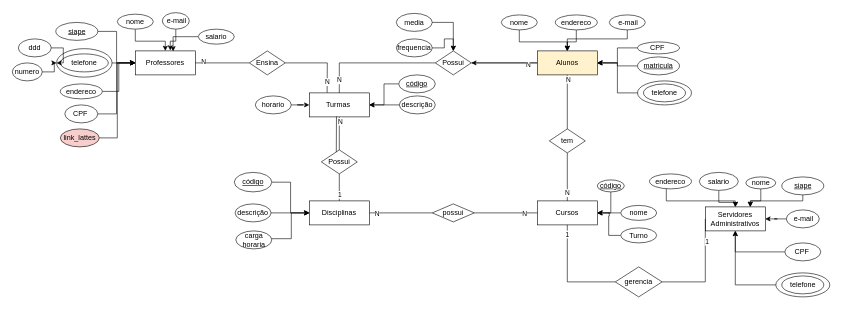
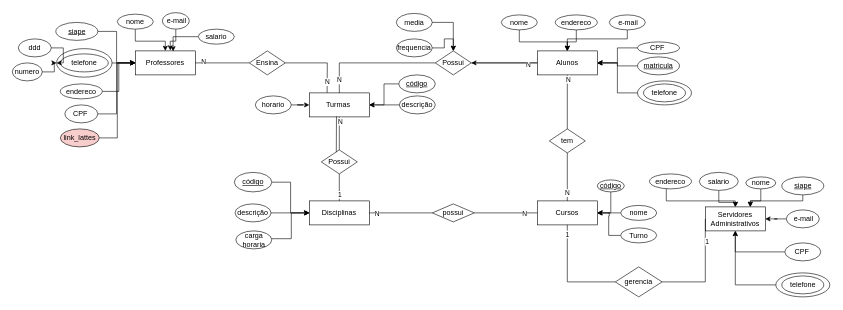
  <mxCell id="0" />
  <mxCell id="1" parent="0" />
  <mxCell id="2" value="" style="edgeStyle=orthogonalEdgeStyle;rounded=0;orthogonalLoop=1;jettySize=auto;html=1;" edge="1" parent="1" source="3" target="58"><mxGeometry relative="1" as="geometry" /></mxCell>
- <mxCell id="3" value="Alunos" style="whiteSpace=wrap;html=1;align=center;fillColor=#fff2cc;" vertex="1" parent="1"><mxGeometry x="895" y="84" width="100" height="40" as="geometry" /></mxCell>
+ <mxCell id="3" value="Alunos" style="whiteSpace=wrap;html=1;align=center;" vertex="1" parent="1"><mxGeometry x="895" y="84" width="100" height="40" as="geometry" /></mxCell>
  <mxCell id="4" value="Cursos" style="whiteSpace=wrap;html=1;align=center;" vertex="1" parent="1"><mxGeometry x="895" y="334" width="100" height="40" as="geometry" /></mxCell>
  <mxCell id="5" value="Turmas&amp;nbsp;" style="whiteSpace=wrap;html=1;align=center;" vertex="1" parent="1"><mxGeometry x="515" y="154" width="100" height="40" as="geometry" /></mxCell>
  <mxCell id="6" value="Servidores&lt;br&gt;Administrativos" style="whiteSpace=wrap;html=1;align=center;" vertex="1" parent="1"><mxGeometry x="1175" y="344" width="100" height="40" as="geometry" /></mxCell>
  <mxCell id="7" value="Disciplinas" style="whiteSpace=wrap;html=1;align=center;" vertex="1" parent="1"><mxGeometry x="515" y="334" width="100" height="40" as="geometry" /></mxCell>
  <mxCell id="8" value="Professores" style="whiteSpace=wrap;html=1;align=center;" vertex="1" parent="1"><mxGeometry x="225" y="84" width="100" height="40" as="geometry" /></mxCell>
  <mxCell id="9" style="edgeStyle=orthogonalEdgeStyle;rounded=0;orthogonalLoop=1;jettySize=auto;html=1;entryX=1;entryY=0.5;entryDx=0;entryDy=0;" edge="1" parent="1" source="10" target="3"><mxGeometry relative="1" as="geometry" /></mxCell>
  <mxCell id="10" value="matricula" style="ellipse;whiteSpace=wrap;html=1;align=center;fontStyle=4;" vertex="1" parent="1"><mxGeometry x="1062" y="94" width="70" height="30" as="geometry" /></mxCell>
  <mxCell id="11" value="telefone" style="ellipse;whiteSpace=wrap;html=1;align=center;" vertex="1" parent="1"><mxGeometry x="1072" y="139" width="70" height="30" as="geometry" /></mxCell>
  <mxCell id="12" style="edgeStyle=orthogonalEdgeStyle;rounded=0;orthogonalLoop=1;jettySize=auto;html=1;" edge="1" parent="1" source="13" target="3"><mxGeometry relative="1" as="geometry" /></mxCell>
  <mxCell id="13" value="CPF&amp;nbsp;" style="ellipse;whiteSpace=wrap;html=1;align=center;" vertex="1" parent="1"><mxGeometry x="1062" y="69" width="70" height="20" as="geometry" /></mxCell>
  <mxCell id="14" style="edgeStyle=orthogonalEdgeStyle;rounded=0;orthogonalLoop=1;jettySize=auto;html=1;entryX=0.5;entryY=0;entryDx=0;entryDy=0;" edge="1" parent="1" source="15" target="3"><mxGeometry relative="1" as="geometry"><Array as="points"><mxPoint x="1045" y="64" /><mxPoint x="945" y="64" /></Array></mxGeometry></mxCell>
  <mxCell id="15" value="&amp;nbsp;e-mail" style="ellipse;whiteSpace=wrap;html=1;align=center;" vertex="1" parent="1"><mxGeometry x="1015" y="24" width="60" height="25" as="geometry" /></mxCell>
  <mxCell id="16" style="edgeStyle=orthogonalEdgeStyle;rounded=0;orthogonalLoop=1;jettySize=auto;html=1;" edge="1" parent="1" source="17" target="3"><mxGeometry relative="1" as="geometry" /></mxCell>
  <mxCell id="17" value="endereco" style="ellipse;whiteSpace=wrap;html=1;align=center;" vertex="1" parent="1"><mxGeometry x="925" y="24" width="70" height="25" as="geometry" /></mxCell>
  <mxCell id="18" style="edgeStyle=orthogonalEdgeStyle;rounded=0;orthogonalLoop=1;jettySize=auto;html=1;entryX=0.5;entryY=0;entryDx=0;entryDy=0;" edge="1" parent="1" source="19" target="3"><mxGeometry relative="1" as="geometry"><Array as="points"><mxPoint x="865" y="69" /><mxPoint x="945" y="69" /></Array></mxGeometry></mxCell>
  <mxCell id="19" value="nome" style="ellipse;whiteSpace=wrap;html=1;align=center;" vertex="1" parent="1"><mxGeometry x="835" y="24" width="60" height="25" as="geometry" /></mxCell>
  <mxCell id="20" style="edgeStyle=orthogonalEdgeStyle;rounded=0;orthogonalLoop=1;jettySize=auto;html=1;entryX=1;entryY=0.5;entryDx=0;entryDy=0;" edge="1" parent="1" source="21" target="3"><mxGeometry relative="1" as="geometry" /></mxCell>
  <mxCell id="21" value="" style="ellipse;whiteSpace=wrap;html=1;align=center;fillColor=none;" vertex="1" parent="1"><mxGeometry x="1062" y="134" width="90" height="40" as="geometry" /></mxCell>
  <mxCell id="22" style="edgeStyle=orthogonalEdgeStyle;rounded=0;orthogonalLoop=1;jettySize=auto;html=1;entryX=0;entryY=0.5;entryDx=0;entryDy=0;" edge="1" parent="1" source="23" target="8"><mxGeometry relative="1" as="geometry" /></mxCell>
  <mxCell id="23" value="siape" style="ellipse;whiteSpace=wrap;html=1;align=center;fontStyle=4;" vertex="1" parent="1"><mxGeometry x="92.5" y="36.5" width="70" height="30" as="geometry" /></mxCell>
  <mxCell id="24" style="edgeStyle=orthogonalEdgeStyle;rounded=0;orthogonalLoop=1;jettySize=auto;html=1;" edge="1" parent="1" source="25" target="8"><mxGeometry relative="1" as="geometry" /></mxCell>
  <mxCell id="25" value="nome" style="ellipse;whiteSpace=wrap;html=1;align=center;" vertex="1" parent="1"><mxGeometry x="195" y="22.75" width="60" height="25" as="geometry" /></mxCell>
  <mxCell id="26" style="edgeStyle=orthogonalEdgeStyle;rounded=0;orthogonalLoop=1;jettySize=auto;html=1;entryX=0;entryY=0.5;entryDx=0;entryDy=0;" edge="1" parent="1" source="27" target="8"><mxGeometry relative="1" as="geometry" /></mxCell>
  <mxCell id="27" value="endereco" style="ellipse;whiteSpace=wrap;html=1;align=center;" vertex="1" parent="1"><mxGeometry x="100" y="139" width="70" height="25" as="geometry" /></mxCell>
  <mxCell id="28" style="edgeStyle=orthogonalEdgeStyle;rounded=0;orthogonalLoop=1;jettySize=auto;html=1;entryX=0.583;entryY=-0.017;entryDx=0;entryDy=0;entryPerimeter=0;" edge="1" parent="1" source="29" target="8"><mxGeometry relative="1" as="geometry" /></mxCell>
  <mxCell id="29" value="&amp;nbsp;e-mail" style="ellipse;whiteSpace=wrap;html=1;align=center;" vertex="1" parent="1"><mxGeometry x="270" y="20.25" width="45" height="27.5" as="geometry" /></mxCell>
  <mxCell id="30" style="edgeStyle=orthogonalEdgeStyle;rounded=0;orthogonalLoop=1;jettySize=auto;html=1;entryX=0;entryY=0.5;entryDx=0;entryDy=0;" edge="1" parent="1" source="31" target="8"><mxGeometry relative="1" as="geometry" /></mxCell>
  <mxCell id="31" value="CPF&amp;nbsp;" style="ellipse;whiteSpace=wrap;html=1;align=center;" vertex="1" parent="1"><mxGeometry x="107.5" y="174" width="55" height="30" as="geometry" /></mxCell>
  <mxCell id="32" value="telefone" style="ellipse;whiteSpace=wrap;html=1;align=center;fillColor=none;" vertex="1" parent="1"><mxGeometry x="100" y="89" width="80" height="30" as="geometry" /></mxCell>
  <mxCell id="33" style="edgeStyle=orthogonalEdgeStyle;rounded=0;orthogonalLoop=1;jettySize=auto;html=1;entryX=0;entryY=0.5;entryDx=0;entryDy=0;" edge="1" parent="1" source="34" target="57"><mxGeometry relative="1" as="geometry" /></mxCell>
  <mxCell id="34" value="numero" style="ellipse;whiteSpace=wrap;html=1;align=center;fillColor=none;" vertex="1" parent="1"><mxGeometry x="20" y="104" width="50" height="30" as="geometry" /></mxCell>
  <mxCell id="35" style="edgeStyle=orthogonalEdgeStyle;rounded=0;orthogonalLoop=1;jettySize=auto;html=1;entryX=0;entryY=0.5;entryDx=0;entryDy=0;" edge="1" parent="1" source="36" target="57"><mxGeometry relative="1" as="geometry" /></mxCell>
  <mxCell id="36" value="ddd" style="ellipse;whiteSpace=wrap;html=1;align=center;fillColor=none;" vertex="1" parent="1"><mxGeometry x="30" y="64" width="55" height="30" as="geometry" /></mxCell>
  <mxCell id="37" style="edgeStyle=orthogonalEdgeStyle;rounded=0;orthogonalLoop=1;jettySize=auto;html=1;entryX=0.63;entryY=0.017;entryDx=0;entryDy=0;entryPerimeter=0;" edge="1" parent="1" source="38" target="8"><mxGeometry relative="1" as="geometry" /></mxCell>
  <mxCell id="38" value="salario" style="ellipse;whiteSpace=wrap;html=1;align=center;" vertex="1" parent="1"><mxGeometry x="330" y="47.75" width="60" height="25" as="geometry" /></mxCell>
  <mxCell id="39" style="edgeStyle=orthogonalEdgeStyle;rounded=0;orthogonalLoop=1;jettySize=auto;html=1;entryX=0;entryY=0.5;entryDx=0;entryDy=0;" edge="1" parent="1" source="40" target="8"><mxGeometry relative="1" as="geometry" /></mxCell>
  <mxCell id="40" value="link_lattes" style="ellipse;whiteSpace=wrap;html=1;align=center;fillColor=#f8cecc;" vertex="1" parent="1"><mxGeometry x="100" y="214" width="65" height="30" as="geometry" /></mxCell>
  <mxCell id="41" style="edgeStyle=orthogonalEdgeStyle;rounded=0;orthogonalLoop=1;jettySize=auto;html=1;entryX=0.75;entryY=0;entryDx=0;entryDy=0;" edge="1" parent="1" source="42" target="6"><mxGeometry relative="1" as="geometry"><Array as="points"><mxPoint x="1338" y="334" /><mxPoint x="1250" y="334" /></Array></mxGeometry></mxCell>
  <mxCell id="42" value="siape" style="ellipse;whiteSpace=wrap;html=1;align=center;fontStyle=4;" vertex="1" parent="1"><mxGeometry x="1302.5" y="294" width="70" height="30" as="geometry" /></mxCell>
  <mxCell id="43" value="telefone" style="ellipse;whiteSpace=wrap;html=1;align=center;" vertex="1" parent="1"><mxGeometry x="1302.5" y="459" width="70" height="30" as="geometry" /></mxCell>
  <mxCell id="44" style="edgeStyle=orthogonalEdgeStyle;rounded=0;orthogonalLoop=1;jettySize=auto;html=1;entryX=0.5;entryY=1;entryDx=0;entryDy=0;" edge="1" parent="1" source="45" target="6"><mxGeometry relative="1" as="geometry" /></mxCell>
  <mxCell id="45" value="" style="ellipse;whiteSpace=wrap;html=1;align=center;fillColor=none;" vertex="1" parent="1"><mxGeometry x="1292.5" y="454" width="90" height="40" as="geometry" /></mxCell>
  <mxCell id="46" style="edgeStyle=orthogonalEdgeStyle;rounded=0;orthogonalLoop=1;jettySize=auto;html=1;" edge="1" parent="1" source="47" target="6"><mxGeometry relative="1" as="geometry" /></mxCell>
  <mxCell id="47" value="&amp;nbsp;e-mail" style="ellipse;whiteSpace=wrap;html=1;align=center;" vertex="1" parent="1"><mxGeometry x="1310" y="349" width="55" height="30" as="geometry" /></mxCell>
  <mxCell id="48" style="edgeStyle=orthogonalEdgeStyle;rounded=0;orthogonalLoop=1;jettySize=auto;html=1;entryX=0.5;entryY=1;entryDx=0;entryDy=0;" edge="1" parent="1" source="49" target="6"><mxGeometry relative="1" as="geometry" /></mxCell>
  <mxCell id="49" value="CPF&amp;nbsp;" style="ellipse;whiteSpace=wrap;html=1;align=center;" vertex="1" parent="1"><mxGeometry x="1307.5" y="404" width="60" height="30" as="geometry" /></mxCell>
  <mxCell id="50" style="edgeStyle=orthogonalEdgeStyle;rounded=0;orthogonalLoop=1;jettySize=auto;html=1;" edge="1" parent="1" source="51"><mxGeometry relative="1" as="geometry"><mxPoint x="1225" y="344" as="targetPoint" /></mxGeometry></mxCell>
  <mxCell id="51" value="salario" style="ellipse;whiteSpace=wrap;html=1;align=center;" vertex="1" parent="1"><mxGeometry x="1165" y="286.5" width="65" height="30" as="geometry" /></mxCell>
  <mxCell id="52" style="edgeStyle=orthogonalEdgeStyle;rounded=0;orthogonalLoop=1;jettySize=auto;html=1;entryX=0.75;entryY=0;entryDx=0;entryDy=0;" edge="1" parent="1" source="53" target="6"><mxGeometry relative="1" as="geometry" /></mxCell>
  <mxCell id="53" value="nome" style="ellipse;whiteSpace=wrap;html=1;align=center;" vertex="1" parent="1"><mxGeometry x="1242.5" y="294" width="50" height="20" as="geometry" /></mxCell>
  <mxCell id="54" style="edgeStyle=orthogonalEdgeStyle;rounded=0;orthogonalLoop=1;jettySize=auto;html=1;entryX=0.5;entryY=0;entryDx=0;entryDy=0;" edge="1" parent="1" source="55" target="6"><mxGeometry relative="1" as="geometry"><Array as="points"><mxPoint x="1110" y="334" /><mxPoint x="1225" y="334" /></Array></mxGeometry></mxCell>
  <mxCell id="55" value="endereco" style="ellipse;whiteSpace=wrap;html=1;align=center;" vertex="1" parent="1"><mxGeometry x="1082" y="289" width="70" height="25" as="geometry" /></mxCell>
  <mxCell id="56" style="edgeStyle=orthogonalEdgeStyle;rounded=0;orthogonalLoop=1;jettySize=auto;html=1;entryX=0;entryY=0.5;entryDx=0;entryDy=0;" edge="1" parent="1" source="57" target="8"><mxGeometry relative="1" as="geometry" /></mxCell>
  <mxCell id="57" value="" style="ellipse;whiteSpace=wrap;html=1;align=center;fillColor=none;" vertex="1" parent="1"><mxGeometry x="93.75" y="80.25" width="92.5" height="47.5" as="geometry" /></mxCell>
  <mxCell id="58" value="Possui" style="shape=rhombus;perimeter=rhombusPerimeter;whiteSpace=wrap;html=1;align=center;fillColor=none;" vertex="1" parent="1"><mxGeometry x="725" y="84" width="60" height="40" as="geometry" /></mxCell>
  <mxCell id="59" value="Ensina" style="shape=rhombus;perimeter=rhombusPerimeter;whiteSpace=wrap;html=1;align=center;fillColor=none;" vertex="1" parent="1"><mxGeometry x="415" y="84" width="60" height="40" as="geometry" /></mxCell>
  <mxCell id="60" value="" style="endArrow=none;html=1;rounded=0;exitX=1;exitY=0.5;exitDx=0;exitDy=0;entryX=0;entryY=0.5;entryDx=0;entryDy=0;" edge="1" parent="1" source="8" target="59"><mxGeometry relative="1" as="geometry"><mxPoint x="545" y="254" as="sourcePoint" /><mxPoint x="705" y="254" as="targetPoint" /></mxGeometry></mxCell>
  <mxCell id="61" value="N" style="edgeLabel;html=1;align=center;verticalAlign=middle;resizable=0;points=[];" vertex="1" connectable="0" parent="60"><mxGeometry x="-0.719" y="2" relative="1" as="geometry"><mxPoint as="offset" /></mxGeometry></mxCell>
  <mxCell id="62" value="" style="endArrow=none;html=1;rounded=0;exitX=1;exitY=0.5;exitDx=0;exitDy=0;entryX=0.297;entryY=-0.008;entryDx=0;entryDy=0;entryPerimeter=0;" edge="1" parent="1" source="59" target="5"><mxGeometry relative="1" as="geometry"><mxPoint x="795" y="129" as="sourcePoint" /><mxPoint x="555" y="154" as="targetPoint" /><Array as="points"><mxPoint x="545" y="104" /></Array></mxGeometry></mxCell>
  <mxCell id="63" value="N" style="edgeLabel;html=1;align=center;verticalAlign=middle;resizable=0;points=[];" vertex="1" connectable="0" parent="62"><mxGeometry x="0.703" relative="1" as="geometry"><mxPoint as="offset" /></mxGeometry></mxCell>
  <mxCell id="64" value="" style="endArrow=none;html=1;rounded=0;exitX=0;exitY=0.5;exitDx=0;exitDy=0;entryX=0.5;entryY=0;entryDx=0;entryDy=0;" edge="1" parent="1" source="58" target="5"><mxGeometry relative="1" as="geometry"><mxPoint x="485" y="114" as="sourcePoint" /><mxPoint x="565" y="164" as="targetPoint" /><Array as="points"><mxPoint x="565" y="104" /><mxPoint x="565" y="124" /></Array></mxGeometry></mxCell>
  <mxCell id="65" value="N" style="edgeLabel;html=1;align=center;verticalAlign=middle;resizable=0;points=[];" vertex="1" connectable="0" parent="64"><mxGeometry x="0.787" y="-1" relative="1" as="geometry"><mxPoint as="offset" /></mxGeometry></mxCell>
  <mxCell id="66" value="" style="endArrow=none;html=1;rounded=0;exitX=1;exitY=0.5;exitDx=0;exitDy=0;entryX=0;entryY=0.5;entryDx=0;entryDy=0;" edge="1" parent="1" source="58" target="3"><mxGeometry relative="1" as="geometry"><mxPoint x="335" y="114" as="sourcePoint" /><mxPoint x="425" y="114" as="targetPoint" /></mxGeometry></mxCell>
  <mxCell id="67" value="N" style="edgeLabel;html=1;align=center;verticalAlign=middle;resizable=0;points=[];" vertex="1" connectable="0" parent="66"><mxGeometry x="0.709" y="-3" relative="1" as="geometry"><mxPoint as="offset" /></mxGeometry></mxCell>
  <mxCell id="68" value="Possui" style="shape=rhombus;perimeter=rhombusPerimeter;whiteSpace=wrap;html=1;align=center;fillColor=none;" vertex="1" parent="1"><mxGeometry x="535" y="249" width="60" height="40" as="geometry" /></mxCell>
  <mxCell id="69" value="tem" style="shape=rhombus;perimeter=rhombusPerimeter;whiteSpace=wrap;html=1;align=center;fillColor=none;" vertex="1" parent="1"><mxGeometry x="915" y="214" width="60" height="40" as="geometry" /></mxCell>
  <mxCell id="70" value="gerencia" style="shape=rhombus;perimeter=rhombusPerimeter;whiteSpace=wrap;html=1;align=center;fillColor=none;" vertex="1" parent="1"><mxGeometry x="1025" y="444" width="78" height="50" as="geometry" /></mxCell>
  <mxCell id="71" value="" style="endArrow=none;html=1;rounded=0;entryX=0;entryY=0.5;entryDx=0;entryDy=0;exitX=1;exitY=0.5;exitDx=0;exitDy=0;" edge="1" parent="1" source="70" target="6"><mxGeometry relative="1" as="geometry"><mxPoint x="965" y="354" as="sourcePoint" /><mxPoint x="1125" y="354" as="targetPoint" /><Array as="points"><mxPoint x="1175" y="469" /><mxPoint x="1175" y="419" /></Array></mxGeometry></mxCell>
  <mxCell id="72" value="1" style="edgeLabel;html=1;align=center;verticalAlign=middle;resizable=0;points=[];" vertex="1" connectable="0" parent="71"><mxGeometry x="0.58" y="-1" relative="1" as="geometry"><mxPoint x="1" as="offset" /></mxGeometry></mxCell>
  <mxCell id="73" value="" style="endArrow=none;html=1;rounded=0;exitX=0.5;exitY=1;exitDx=0;exitDy=0;entryX=0;entryY=0.5;entryDx=0;entryDy=0;" edge="1" parent="1" source="4" target="70"><mxGeometry relative="1" as="geometry"><mxPoint x="965" y="354" as="sourcePoint" /><mxPoint x="1125" y="354" as="targetPoint" /><Array as="points"><mxPoint x="945" y="469" /></Array></mxGeometry></mxCell>
  <mxCell id="74" value="1" style="edgeLabel;html=1;align=center;verticalAlign=middle;resizable=0;points=[];" vertex="1" connectable="0" parent="73"><mxGeometry x="-0.832" y="-1" relative="1" as="geometry"><mxPoint as="offset" /></mxGeometry></mxCell>
  <mxCell id="75" value="" style="endArrow=none;html=1;rounded=0;exitX=0.5;exitY=0;exitDx=0;exitDy=0;entryX=0.5;entryY=1;entryDx=0;entryDy=0;" edge="1" parent="1" source="4" target="69"><mxGeometry relative="1" as="geometry"><mxPoint x="965" y="354" as="sourcePoint" /><mxPoint x="1125" y="354" as="targetPoint" /></mxGeometry></mxCell>
  <mxCell id="76" value="N" style="edgeLabel;html=1;align=center;verticalAlign=middle;resizable=0;points=[];" vertex="1" connectable="0" parent="75"><mxGeometry x="-0.654" y="1" relative="1" as="geometry"><mxPoint as="offset" /></mxGeometry></mxCell>
  <mxCell id="77" value="" style="endArrow=none;html=1;rounded=0;exitX=0.5;exitY=0;exitDx=0;exitDy=0;entryX=0.5;entryY=1;entryDx=0;entryDy=0;" edge="1" parent="1" source="69" target="3"><mxGeometry relative="1" as="geometry"><mxPoint x="955" y="344" as="sourcePoint" /><mxPoint x="955" y="264" as="targetPoint" /></mxGeometry></mxCell>
  <mxCell id="78" value="N" style="edgeLabel;html=1;align=center;verticalAlign=middle;resizable=0;points=[];" vertex="1" connectable="0" parent="77"><mxGeometry x="0.852" y="-1" relative="1" as="geometry"><mxPoint as="offset" /></mxGeometry></mxCell>
  <mxCell id="79" value="" style="endArrow=none;html=1;rounded=0;exitX=1;exitY=0.5;exitDx=0;exitDy=0;entryX=0;entryY=0.5;entryDx=0;entryDy=0;" edge="1" parent="1" source="90" target="4"><mxGeometry relative="1" as="geometry"><mxPoint x="585" y="254" as="sourcePoint" /><mxPoint x="745" y="254" as="targetPoint" /></mxGeometry></mxCell>
  <mxCell id="80" value="N" style="edgeLabel;html=1;align=center;verticalAlign=middle;resizable=0;points=[];" vertex="1" connectable="0" parent="79"><mxGeometry x="0.587" y="-1" relative="1" as="geometry"><mxPoint as="offset" /></mxGeometry></mxCell>
  <mxCell id="81" value="" style="endArrow=none;html=1;rounded=0;exitX=0.5;exitY=1;exitDx=0;exitDy=0;" edge="1" parent="1" source="68" target="7"><mxGeometry relative="1" as="geometry"><mxPoint x="585" y="254" as="sourcePoint" /><mxPoint x="745" y="254" as="targetPoint" /></mxGeometry></mxCell>
  <mxCell id="82" value="1" style="edgeLabel;html=1;align=center;verticalAlign=middle;resizable=0;points=[];" vertex="1" connectable="0" parent="81"><mxGeometry x="0.496" relative="1" as="geometry"><mxPoint as="offset" /></mxGeometry></mxCell>
  <mxCell id="83" value="" style="endArrow=none;html=1;rounded=0;exitX=0.5;exitY=1;exitDx=0;exitDy=0;entryX=0.5;entryY=0;entryDx=0;entryDy=0;" edge="1" parent="1" source="5" target="68"><mxGeometry relative="1" as="geometry"><mxPoint x="575" y="299" as="sourcePoint" /><mxPoint x="575" y="344" as="targetPoint" /></mxGeometry></mxCell>
  <mxCell id="84" value="N" style="edgeLabel;html=1;align=center;verticalAlign=middle;resizable=0;points=[];" vertex="1" connectable="0" parent="83"><mxGeometry x="-0.758" y="1" relative="1" as="geometry"><mxPoint as="offset" /></mxGeometry></mxCell>
  <mxCell id="85" value="" style="endArrow=none;html=1;rounded=0;exitX=0.453;exitY=0.983;exitDx=0;exitDy=0;exitPerimeter=0;entryX=0.417;entryY=0.092;entryDx=0;entryDy=0;entryPerimeter=0;" edge="1" parent="1" source="5" target="68"><mxGeometry relative="1" as="geometry"><mxPoint x="555" y="194" as="sourcePoint" /><mxPoint x="555" y="254" as="targetPoint" /></mxGeometry></mxCell>
  <mxCell id="86" style="edgeStyle=orthogonalEdgeStyle;rounded=0;orthogonalLoop=1;jettySize=auto;html=1;entryX=0.5;entryY=0;entryDx=0;entryDy=0;" edge="1" parent="1" source="87" target="58"><mxGeometry relative="1" as="geometry" /></mxCell>
  <mxCell id="87" value="media" style="ellipse;whiteSpace=wrap;html=1;align=center;fillColor=none;" vertex="1" parent="1"><mxGeometry x="660" y="21.5" width="60" height="30" as="geometry" /></mxCell>
  <mxCell id="88" style="edgeStyle=orthogonalEdgeStyle;rounded=0;orthogonalLoop=1;jettySize=auto;html=1;entryX=0.5;entryY=0;entryDx=0;entryDy=0;" edge="1" parent="1" source="89" target="58"><mxGeometry relative="1" as="geometry" /></mxCell>
  <mxCell id="89" value="frequencia" style="ellipse;whiteSpace=wrap;html=1;align=center;fillColor=none;" vertex="1" parent="1"><mxGeometry x="660" y="64" width="60" height="30" as="geometry" /></mxCell>
  <mxCell id="90" value="possui" style="shape=rhombus;perimeter=rhombusPerimeter;whiteSpace=wrap;html=1;align=center;fillColor=none;" vertex="1" parent="1"><mxGeometry x="720" y="339" width="70" height="30" as="geometry" /></mxCell>
  <mxCell id="91" value="" style="endArrow=none;html=1;rounded=0;exitX=0;exitY=0.5;exitDx=0;exitDy=0;entryX=1;entryY=0.5;entryDx=0;entryDy=0;" edge="1" parent="1" source="90" target="7"><mxGeometry relative="1" as="geometry"><mxPoint x="845" y="364" as="sourcePoint" /><mxPoint x="905" y="364" as="targetPoint" /></mxGeometry></mxCell>
  <mxCell id="92" value="N" style="edgeLabel;html=1;align=center;verticalAlign=middle;resizable=0;points=[];" vertex="1" connectable="0" parent="91"><mxGeometry x="0.773" relative="1" as="geometry"><mxPoint as="offset" /></mxGeometry></mxCell>
  <mxCell id="93" style="edgeStyle=orthogonalEdgeStyle;rounded=0;orthogonalLoop=1;jettySize=auto;html=1;entryX=0;entryY=0.5;entryDx=0;entryDy=0;" edge="1" parent="1" source="94" target="7"><mxGeometry relative="1" as="geometry" /></mxCell>
  <mxCell id="94" value="descrição" style="ellipse;whiteSpace=wrap;html=1;align=center;fillColor=none;" vertex="1" parent="1"><mxGeometry x="391.25" y="339" width="60" height="30" as="geometry" /></mxCell>
  <mxCell id="95" style="edgeStyle=orthogonalEdgeStyle;rounded=0;orthogonalLoop=1;jettySize=auto;html=1;entryX=0;entryY=0.5;entryDx=0;entryDy=0;" edge="1" parent="1" source="96" target="7"><mxGeometry relative="1" as="geometry"><Array as="points"><mxPoint x="485" y="397" /><mxPoint x="485" y="354" /></Array></mxGeometry></mxCell>
  <mxCell id="96" value="carga horaria" style="ellipse;whiteSpace=wrap;html=1;align=center;fillColor=none;" vertex="1" parent="1"><mxGeometry x="392.5" y="384" width="60" height="30" as="geometry" /></mxCell>
  <mxCell id="97" style="edgeStyle=orthogonalEdgeStyle;rounded=0;orthogonalLoop=1;jettySize=auto;html=1;entryX=0;entryY=0.5;entryDx=0;entryDy=0;" edge="1" parent="1" source="98" target="7"><mxGeometry relative="1" as="geometry" /></mxCell>
  <mxCell id="98" value="código" style="ellipse;whiteSpace=wrap;html=1;align=center;fontStyle=4;" vertex="1" parent="1"><mxGeometry x="390" y="286.5" width="62.5" height="32.5" as="geometry" /></mxCell>
  <mxCell id="99" style="edgeStyle=orthogonalEdgeStyle;rounded=0;orthogonalLoop=1;jettySize=auto;html=1;entryX=1;entryY=0.5;entryDx=0;entryDy=0;" edge="1" parent="1" source="100" target="5"><mxGeometry relative="1" as="geometry" /></mxCell>
  <mxCell id="100" value="código" style="ellipse;whiteSpace=wrap;html=1;align=center;fontStyle=4;" vertex="1" parent="1"><mxGeometry x="664" y="124" width="61" height="30" as="geometry" /></mxCell>
  <mxCell id="101" style="edgeStyle=orthogonalEdgeStyle;rounded=0;orthogonalLoop=1;jettySize=auto;html=1;" edge="1" parent="1" source="102" target="5"><mxGeometry relative="1" as="geometry" /></mxCell>
  <mxCell id="102" value="descrição" style="ellipse;whiteSpace=wrap;html=1;align=center;fillColor=none;" vertex="1" parent="1"><mxGeometry x="665" y="159" width="60" height="30" as="geometry" /></mxCell>
  <mxCell id="103" style="edgeStyle=orthogonalEdgeStyle;rounded=0;orthogonalLoop=1;jettySize=auto;html=1;" edge="1" parent="1" source="104" target="5"><mxGeometry relative="1" as="geometry" /></mxCell>
  <mxCell id="104" value="horario" style="ellipse;whiteSpace=wrap;html=1;align=center;fillColor=none;" vertex="1" parent="1"><mxGeometry x="425" y="159" width="60" height="30" as="geometry" /></mxCell>
  <mxCell id="105" style="edgeStyle=orthogonalEdgeStyle;rounded=0;orthogonalLoop=1;jettySize=auto;html=1;entryX=1;entryY=0.5;entryDx=0;entryDy=0;" edge="1" parent="1" source="106" target="4"><mxGeometry relative="1" as="geometry" /></mxCell>
  <mxCell id="106" value="código" style="ellipse;whiteSpace=wrap;html=1;align=center;fontStyle=4;" vertex="1" parent="1"><mxGeometry x="995" y="299" width="45" height="20" as="geometry" /></mxCell>
  <mxCell id="107" style="edgeStyle=orthogonalEdgeStyle;rounded=0;orthogonalLoop=1;jettySize=auto;html=1;" edge="1" parent="1" source="108" target="4"><mxGeometry relative="1" as="geometry" /></mxCell>
  <mxCell id="108" value="nome" style="ellipse;whiteSpace=wrap;html=1;align=center;" vertex="1" parent="1"><mxGeometry x="1034" y="341.5" width="60" height="25" as="geometry" /></mxCell>
  <mxCell id="109" style="edgeStyle=orthogonalEdgeStyle;rounded=0;orthogonalLoop=1;jettySize=auto;html=1;entryX=1;entryY=0.5;entryDx=0;entryDy=0;" edge="1" parent="1" source="110" target="4"><mxGeometry relative="1" as="geometry" /></mxCell>
  <mxCell id="110" value="Turno" style="ellipse;whiteSpace=wrap;html=1;align=center;" vertex="1" parent="1"><mxGeometry x="1034" y="379" width="60" height="25" as="geometry" /></mxCell>
  <mxCell id="111" style="edgeStyle=orthogonalEdgeStyle;rounded=0;orthogonalLoop=1;jettySize=auto;html=1;exitX=0.5;exitY=1;exitDx=0;exitDy=0;" edge="1" parent="1" source="94" target="94"><mxGeometry relative="1" as="geometry" /></mxCell>
